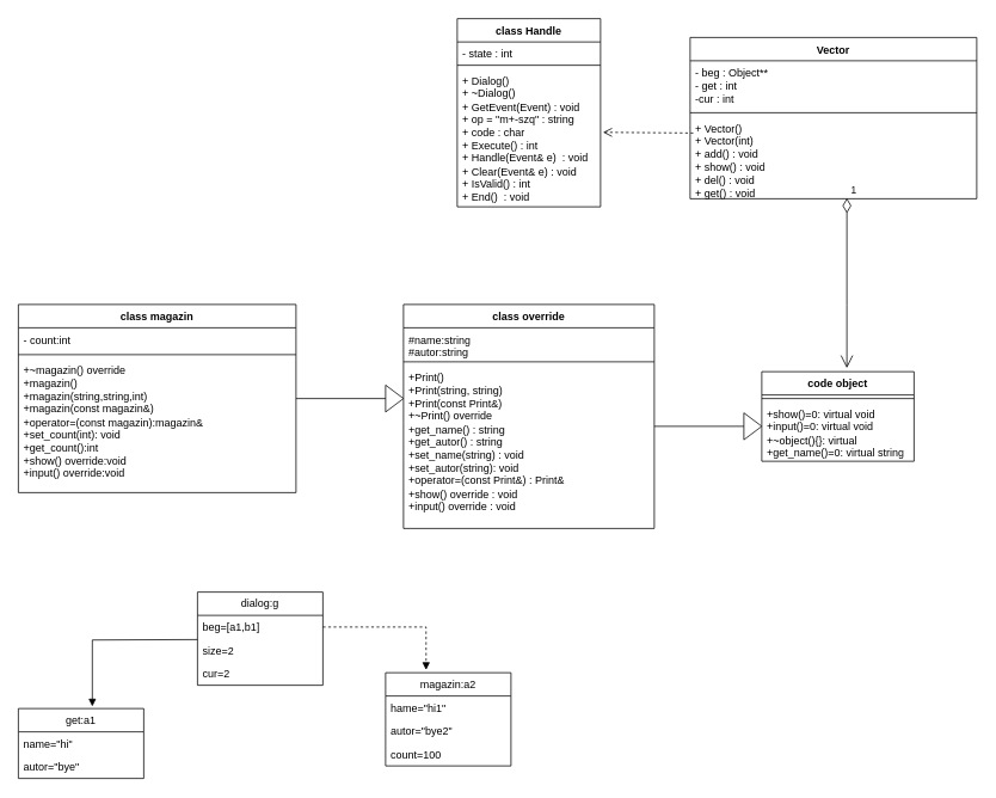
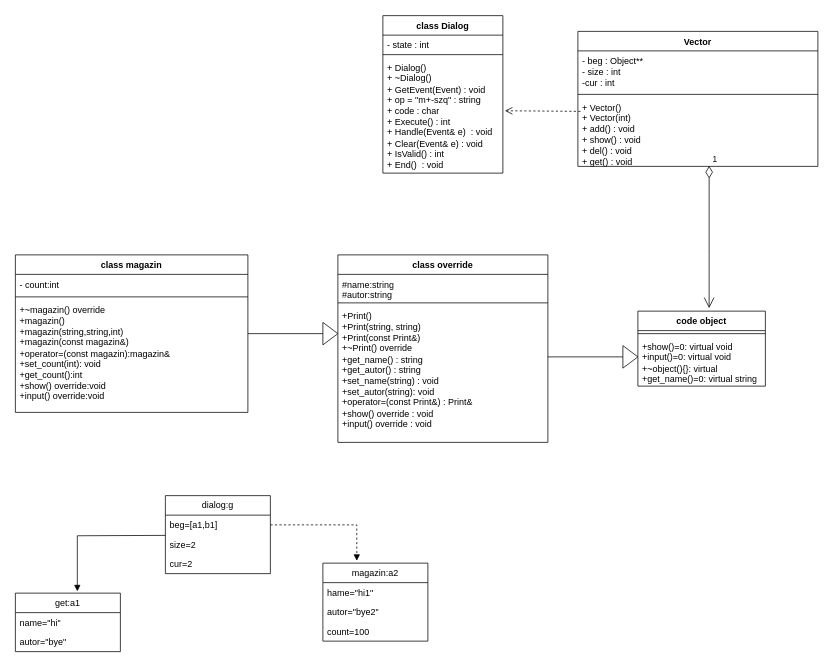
  <mxCell id="0" />
  <mxCell id="1" parent="0" />
  <mxCell id="2" value="code object" style="swimlane;fontStyle=1;align=center;verticalAlign=top;childLayout=stackLayout;horizontal=1;startSize=26;horizontalStack=0;resizeParent=1;resizeParentMax=0;resizeLast=0;collapsible=1;marginBottom=0;whiteSpace=wrap;html=1;" parent="1" vertex="1"><mxGeometry x="850" y="414" width="170" height="100" as="geometry" /></mxCell>
  <mxCell id="3" value="" style="line;strokeWidth=1;fillColor=none;align=left;verticalAlign=middle;spacingTop=-1;spacingLeft=3;spacingRight=3;rotatable=0;labelPosition=right;points=[];portConstraint=eastwest;strokeColor=inherit;" parent="2" vertex="1"><mxGeometry y="26" width="170" height="8" as="geometry" /></mxCell>
  <mxCell id="4" value="&lt;div&gt;+show()=0:&amp;nbsp;&lt;span style=&quot;background-color: transparent; color: light-dark(rgb(0, 0, 0), rgb(255, 255, 255));&quot;&gt;virtual void&lt;/span&gt;&lt;/div&gt;&lt;div&gt;&lt;span style=&quot;background-color: transparent; color: light-dark(rgb(0, 0, 0), rgb(255, 255, 255));&quot;&gt;+input()=0:&amp;nbsp;&lt;/span&gt;&lt;span style=&quot;background-color: transparent; color: light-dark(rgb(0, 0, 0), rgb(255, 255, 255));&quot;&gt;virtual void&lt;/span&gt;&lt;/div&gt;&lt;div&gt;&lt;span style=&quot;background-color: transparent; color: light-dark(rgb(0, 0, 0), rgb(255, 255, 255));&quot;&gt;+~object(){}:&amp;nbsp;&lt;/span&gt;&lt;span style=&quot;background-color: transparent; color: light-dark(rgb(0, 0, 0), rgb(255, 255, 255));&quot;&gt;virtual&lt;/span&gt;&lt;/div&gt;&lt;div&gt;&lt;span style=&quot;background-color: transparent; color: light-dark(rgb(0, 0, 0), rgb(255, 255, 255));&quot;&gt;+get_name()=0:&amp;nbsp;&lt;/span&gt;&lt;span style=&quot;background-color: transparent; color: light-dark(rgb(0, 0, 0), rgb(255, 255, 255));&quot;&gt;virtual string&lt;/span&gt;&lt;/div&gt;" style="text;strokeColor=none;fillColor=none;align=left;verticalAlign=top;spacingLeft=4;spacingRight=4;overflow=hidden;rotatable=0;points=[[0,0.5],[1,0.5]];portConstraint=eastwest;whiteSpace=wrap;html=1;" parent="2" vertex="1"><mxGeometry y="34" width="170" height="66" as="geometry" /></mxCell>
  <mxCell id="5" value="class override" style="swimlane;fontStyle=1;align=center;verticalAlign=top;childLayout=stackLayout;horizontal=1;startSize=26;horizontalStack=0;resizeParent=1;resizeParentMax=0;resizeLast=0;collapsible=1;marginBottom=0;whiteSpace=wrap;html=1;" parent="1" vertex="1"><mxGeometry x="450" y="339" width="280" height="250" as="geometry"><mxRectangle x="-150" y="400" width="90" height="30" as="alternateBounds" /></mxGeometry></mxCell>
  <mxCell id="6" value="&lt;div&gt;#name:string&lt;/div&gt;&lt;div&gt;&lt;span style=&quot;background-color: transparent; color: light-dark(rgb(0, 0, 0), rgb(255, 255, 255));&quot;&gt;#autor:string&lt;/span&gt;&lt;/div&gt;" style="text;strokeColor=none;fillColor=none;align=left;verticalAlign=top;spacingLeft=4;spacingRight=4;overflow=hidden;rotatable=0;points=[[0,0.5],[1,0.5]];portConstraint=eastwest;whiteSpace=wrap;html=1;" parent="5" vertex="1"><mxGeometry y="26" width="280" height="34" as="geometry" /></mxCell>
  <mxCell id="7" value="" style="line;strokeWidth=1;fillColor=none;align=left;verticalAlign=middle;spacingTop=-1;spacingLeft=3;spacingRight=3;rotatable=0;labelPosition=right;points=[];portConstraint=eastwest;strokeColor=inherit;" parent="5" vertex="1"><mxGeometry y="60" width="280" height="8" as="geometry" /></mxCell>
  <mxCell id="8" value="&lt;div&gt;+Print()&amp;nbsp; &amp;nbsp; &amp;nbsp; &amp;nbsp; &amp;nbsp;&amp;nbsp;&lt;/div&gt;&lt;div&gt;&lt;span style=&quot;background-color: transparent; color: light-dark(rgb(0, 0, 0), rgb(255, 255, 255));&quot;&gt;+Print(string, string)&lt;/span&gt;&lt;/div&gt;&lt;div&gt;&lt;span style=&quot;background-color: transparent; color: light-dark(rgb(0, 0, 0), rgb(255, 255, 255));&quot;&gt;+Print(const Print&amp;amp;)&lt;/span&gt;&lt;/div&gt;&lt;div&gt;&lt;span style=&quot;background-color: transparent; color: light-dark(rgb(0, 0, 0), rgb(255, 255, 255));&quot;&gt;+~Print() override&lt;/span&gt;&lt;/div&gt;&lt;div&gt;&lt;span style=&quot;background-color: transparent; color: light-dark(rgb(0, 0, 0), rgb(255, 255, 255));&quot;&gt;+get_name() : string&lt;/span&gt;&lt;/div&gt;&lt;div&gt;&lt;span style=&quot;background-color: transparent; color: light-dark(rgb(0, 0, 0), rgb(255, 255, 255));&quot;&gt;+get_autor() : string&lt;/span&gt;&lt;/div&gt;&lt;div&gt;&lt;span style=&quot;background-color: transparent; color: light-dark(rgb(0, 0, 0), rgb(255, 255, 255));&quot;&gt;+set_name(string) : void&lt;/span&gt;&lt;/div&gt;&lt;div&gt;&lt;span style=&quot;background-color: transparent; color: light-dark(rgb(0, 0, 0), rgb(255, 255, 255));&quot;&gt;+set_autor(string): void&lt;/span&gt;&lt;/div&gt;&lt;div&gt;&lt;span style=&quot;background-color: transparent; color: light-dark(rgb(0, 0, 0), rgb(255, 255, 255));&quot;&gt;+operator=(const Print&amp;amp;) : Print&amp;amp;&lt;/span&gt;&lt;/div&gt;&lt;div&gt;&lt;span style=&quot;background-color: transparent; color: light-dark(rgb(0, 0, 0), rgb(255, 255, 255));&quot;&gt;+show() override : void&lt;/span&gt;&lt;/div&gt;&lt;div&gt;&lt;span style=&quot;background-color: transparent; color: light-dark(rgb(0, 0, 0), rgb(255, 255, 255));&quot;&gt;+input() override : void&lt;/span&gt;&lt;/div&gt;" style="text;strokeColor=none;fillColor=none;align=left;verticalAlign=top;spacingLeft=4;spacingRight=4;overflow=hidden;rotatable=0;points=[[0,0.5],[1,0.5]];portConstraint=eastwest;whiteSpace=wrap;html=1;" parent="5" vertex="1"><mxGeometry y="68" width="280" height="182" as="geometry" /></mxCell>
  <mxCell id="9" value="class magazin" style="swimlane;fontStyle=1;align=center;verticalAlign=top;childLayout=stackLayout;horizontal=1;startSize=26;horizontalStack=0;resizeParent=1;resizeParentMax=0;resizeLast=0;collapsible=1;marginBottom=0;whiteSpace=wrap;html=1;" parent="1" vertex="1"><mxGeometry x="20" y="339" width="310" height="210" as="geometry" /></mxCell>
  <mxCell id="10" value="- count:int" style="text;strokeColor=none;fillColor=none;align=left;verticalAlign=top;spacingLeft=4;spacingRight=4;overflow=hidden;rotatable=0;points=[[0,0.5],[1,0.5]];portConstraint=eastwest;whiteSpace=wrap;html=1;" parent="9" vertex="1"><mxGeometry y="26" width="310" height="26" as="geometry" /></mxCell>
  <mxCell id="11" value="" style="line;strokeWidth=1;fillColor=none;align=left;verticalAlign=middle;spacingTop=-1;spacingLeft=3;spacingRight=3;rotatable=0;labelPosition=right;points=[];portConstraint=eastwest;strokeColor=inherit;" parent="9" vertex="1"><mxGeometry y="52" width="310" height="8" as="geometry" /></mxCell>
  <mxCell id="12" value="&lt;div&gt;+~magazin() override&lt;/div&gt;&lt;div&gt;&lt;span style=&quot;background-color: transparent; color: light-dark(rgb(0, 0, 0), rgb(255, 255, 255));&quot;&gt;+magazin()&lt;/span&gt;&lt;/div&gt;&lt;div&gt;&lt;span style=&quot;background-color: transparent; color: light-dark(rgb(0, 0, 0), rgb(255, 255, 255));&quot;&gt;+magazin(string,string,int&lt;/span&gt;&lt;span style=&quot;background-color: transparent; color: light-dark(rgb(0, 0, 0), rgb(255, 255, 255));&quot;&gt;)&lt;/span&gt;&lt;/div&gt;&lt;div&gt;&lt;span style=&quot;background-color: transparent; color: light-dark(rgb(0, 0, 0), rgb(255, 255, 255));&quot;&gt;+magazin(const magazin&amp;amp;)&lt;/span&gt;&lt;/div&gt;&lt;div&gt;&lt;span style=&quot;background-color: transparent; color: light-dark(rgb(0, 0, 0), rgb(255, 255, 255));&quot;&gt;+operator=(const magazin):&lt;/span&gt;&lt;span style=&quot;background-color: transparent; color: light-dark(rgb(0, 0, 0), rgb(255, 255, 255));&quot;&gt;magazin&amp;amp;&lt;/span&gt;&lt;/div&gt;&lt;div&gt;&lt;span style=&quot;background-color: transparent; color: light-dark(rgb(0, 0, 0), rgb(255, 255, 255));&quot;&gt;+set_count(int):&amp;nbsp;&lt;/span&gt;&lt;span style=&quot;background-color: transparent; color: light-dark(rgb(0, 0, 0), rgb(255, 255, 255));&quot;&gt;void&lt;/span&gt;&lt;span style=&quot;background-color: transparent; color: light-dark(rgb(0, 0, 0), rgb(255, 255, 255));&quot;&gt;&amp;nbsp;&lt;/span&gt;&lt;/div&gt;&lt;div&gt;&lt;span style=&quot;background-color: transparent; color: light-dark(rgb(0, 0, 0), rgb(255, 255, 255));&quot;&gt;+get_count():&lt;/span&gt;&lt;span style=&quot;background-color: transparent; color: light-dark(rgb(0, 0, 0), rgb(255, 255, 255));&quot;&gt;int&lt;/span&gt;&lt;/div&gt;&lt;div&gt;&lt;span style=&quot;background-color: transparent; color: light-dark(rgb(0, 0, 0), rgb(255, 255, 255));&quot;&gt;+show() override:&lt;/span&gt;&lt;span style=&quot;background-color: transparent; color: light-dark(rgb(0, 0, 0), rgb(255, 255, 255));&quot;&gt;void&lt;/span&gt;&lt;/div&gt;&lt;div&gt;&lt;span style=&quot;background-color: transparent; color: light-dark(rgb(0, 0, 0), rgb(255, 255, 255));&quot;&gt;+input() override&lt;/span&gt;&lt;span style=&quot;background-color: transparent; color: light-dark(rgb(0, 0, 0), rgb(255, 255, 255));&quot;&gt;:&lt;/span&gt;&lt;span style=&quot;background-color: transparent; color: light-dark(rgb(0, 0, 0), rgb(255, 255, 255));&quot;&gt;void&lt;/span&gt;&lt;/div&gt;" style="text;strokeColor=none;fillColor=none;align=left;verticalAlign=top;spacingLeft=4;spacingRight=4;overflow=hidden;rotatable=0;points=[[0,0.5],[1,0.5]];portConstraint=eastwest;whiteSpace=wrap;html=1;" parent="9" vertex="1"><mxGeometry y="60" width="310" height="150" as="geometry" /></mxCell>
  <mxCell id="13" value="Vector" style="swimlane;fontStyle=1;align=center;verticalAlign=top;childLayout=stackLayout;horizontal=1;startSize=26;horizontalStack=0;resizeParent=1;resizeParentMax=0;resizeLast=0;collapsible=1;marginBottom=0;whiteSpace=wrap;html=1;" parent="1" vertex="1"><mxGeometry x="770" y="41" width="320" height="180" as="geometry"><mxRectangle x="850" y="330" width="80" height="30" as="alternateBounds" /></mxGeometry></mxCell>
- <mxCell id="14" value="-&amp;nbsp;beg :&amp;nbsp;Object**&amp;nbsp;&lt;div&gt;- get : int&lt;/div&gt;&lt;div&gt;-cur : int&lt;/div&gt;&lt;div&gt;&lt;br&gt;&lt;/div&gt;" style="text;strokeColor=none;fillColor=none;align=left;verticalAlign=top;spacingLeft=4;spacingRight=4;overflow=hidden;rotatable=0;points=[[0,0.5],[1,0.5]];portConstraint=eastwest;whiteSpace=wrap;html=1;" parent="13" vertex="1"><mxGeometry y="26" width="320" height="54" as="geometry" /></mxCell>
+ <mxCell id="14" value="-&amp;nbsp;beg :&amp;nbsp;Object**&amp;nbsp;&lt;div&gt;- size : int&lt;/div&gt;&lt;div&gt;-cur : int&lt;/div&gt;&lt;div&gt;&lt;br&gt;&lt;/div&gt;" style="text;strokeColor=none;fillColor=none;align=left;verticalAlign=top;spacingLeft=4;spacingRight=4;overflow=hidden;rotatable=0;points=[[0,0.5],[1,0.5]];portConstraint=eastwest;whiteSpace=wrap;html=1;" parent="13" vertex="1"><mxGeometry y="26" width="320" height="54" as="geometry" /></mxCell>
  <mxCell id="15" value="" style="line;strokeWidth=1;fillColor=none;align=left;verticalAlign=middle;spacingTop=-1;spacingLeft=3;spacingRight=3;rotatable=0;labelPosition=right;points=[];portConstraint=eastwest;strokeColor=inherit;" parent="13" vertex="1"><mxGeometry y="80" width="320" height="8" as="geometry" /></mxCell>
  <mxCell id="16" value="+ Vector()&lt;div&gt;+ Vector(int)&lt;/div&gt;&lt;div&gt;+ add() : void&lt;/div&gt;&lt;div&gt;+ show() : void&lt;/div&gt;&lt;div&gt;+ del() : void&lt;/div&gt;&lt;div&gt;+ get() : void&lt;/div&gt;" style="text;strokeColor=none;fillColor=none;align=left;verticalAlign=top;spacingLeft=4;spacingRight=4;overflow=hidden;rotatable=0;points=[[0,0.5],[1,0.5]];portConstraint=eastwest;whiteSpace=wrap;html=1;" parent="13" vertex="1"><mxGeometry y="88" width="320" height="92" as="geometry" /></mxCell>
- <mxCell id="17" value="class Handle" style="swimlane;fontStyle=1;align=center;verticalAlign=top;childLayout=stackLayout;horizontal=1;startSize=26;horizontalStack=0;resizeParent=1;resizeParentMax=0;resizeLast=0;collapsible=1;marginBottom=0;whiteSpace=wrap;html=1;" parent="1" vertex="1"><mxGeometry x="510" y="20" width="160" height="210" as="geometry" /></mxCell>
+ <mxCell id="17" value="class Dialog" style="swimlane;fontStyle=1;align=center;verticalAlign=top;childLayout=stackLayout;horizontal=1;startSize=26;horizontalStack=0;resizeParent=1;resizeParentMax=0;resizeLast=0;collapsible=1;marginBottom=0;whiteSpace=wrap;html=1;" parent="1" vertex="1"><mxGeometry x="510" y="20" width="160" height="210" as="geometry" /></mxCell>
  <mxCell id="18" value="- state : int" style="text;strokeColor=none;fillColor=none;align=left;verticalAlign=top;spacingLeft=4;spacingRight=4;overflow=hidden;rotatable=0;points=[[0,0.5],[1,0.5]];portConstraint=eastwest;whiteSpace=wrap;html=1;" parent="17" vertex="1"><mxGeometry y="26" width="160" height="22" as="geometry" /></mxCell>
  <mxCell id="19" value="" style="line;strokeWidth=1;fillColor=none;align=left;verticalAlign=middle;spacingTop=-1;spacingLeft=3;spacingRight=3;rotatable=0;labelPosition=right;points=[];portConstraint=eastwest;strokeColor=inherit;" parent="17" vertex="1"><mxGeometry y="48" width="160" height="8" as="geometry" /></mxCell>
  <mxCell id="20" value="+ Dialog()&lt;div&gt;+ ~Dialog()&lt;/div&gt;&lt;div&gt;+ GetEvent(Event) :&amp;nbsp;&lt;span style=&quot;background-color: transparent; color: light-dark(rgb(0, 0, 0), rgb(255, 255, 255));&quot;&gt;void&lt;/span&gt;&lt;/div&gt;&lt;div&gt;&lt;div&gt;+ op = &quot;m+-szq&quot; : string&lt;/div&gt;&lt;div&gt;&lt;span style=&quot;background-color: transparent; color: light-dark(rgb(0, 0, 0), rgb(255, 255, 255));&quot;&gt;+ code :&amp;nbsp;&lt;/span&gt;&lt;span style=&quot;background-color: transparent; color: light-dark(rgb(0, 0, 0), rgb(255, 255, 255));&quot;&gt;char&lt;/span&gt;&lt;/div&gt;&lt;/div&gt;&lt;div&gt;&lt;span style=&quot;background-color: transparent;&quot;&gt;+ Execute() :&amp;nbsp;&lt;/span&gt;&lt;span style=&quot;background-color: transparent; color: light-dark(rgb(0, 0, 0), rgb(255, 255, 255));&quot;&gt;int&lt;/span&gt;&lt;/div&gt;&lt;div&gt;&lt;span style=&quot;background-color: transparent;&quot;&gt;+ Handle(Event&amp;amp; e)&amp;nbsp;&lt;/span&gt;&lt;span style=&quot;background-color: transparent; color: light-dark(rgb(0, 0, 0), rgb(255, 255, 255));&quot;&gt;&amp;nbsp;&lt;/span&gt;&lt;span style=&quot;background-color: transparent; color: light-dark(rgb(0, 0, 0), rgb(255, 255, 255));&quot;&gt;:&amp;nbsp;&lt;/span&gt;&lt;span style=&quot;background-color: transparent; color: light-dark(rgb(0, 0, 0), rgb(255, 255, 255));&quot;&gt;void&lt;/span&gt;&lt;/div&gt;&lt;div&gt;&lt;span style=&quot;background-color: transparent;&quot;&gt;+ Clear(Event&amp;amp; e)&lt;/span&gt;&lt;span style=&quot;background-color: transparent; color: light-dark(rgb(0, 0, 0), rgb(255, 255, 255));&quot;&gt;&amp;nbsp;&lt;/span&gt;&lt;span style=&quot;background-color: transparent; color: light-dark(rgb(0, 0, 0), rgb(255, 255, 255));&quot;&gt;:&amp;nbsp;&lt;/span&gt;&lt;span style=&quot;background-color: transparent; color: light-dark(rgb(0, 0, 0), rgb(255, 255, 255));&quot;&gt;void&lt;/span&gt;&lt;/div&gt;&lt;div&gt;&lt;span style=&quot;background-color: transparent;&quot;&gt;+ IsValid()&lt;/span&gt;&lt;span style=&quot;background-color: transparent; color: light-dark(rgb(0, 0, 0), rgb(255, 255, 255));&quot;&gt;&amp;nbsp;:&amp;nbsp;&lt;/span&gt;&lt;span style=&quot;background-color: transparent; color: light-dark(rgb(0, 0, 0), rgb(255, 255, 255));&quot;&gt;int&lt;/span&gt;&lt;/div&gt;&lt;div&gt;&lt;span style=&quot;background-color: transparent;&quot;&gt;+ End()&amp;nbsp;&lt;/span&gt;&lt;span style=&quot;background-color: transparent; color: light-dark(rgb(0, 0, 0), rgb(255, 255, 255));&quot;&gt;&amp;nbsp;&lt;/span&gt;&lt;span style=&quot;background-color: transparent; color: light-dark(rgb(0, 0, 0), rgb(255, 255, 255));&quot;&gt;:&amp;nbsp;&lt;/span&gt;&lt;span style=&quot;background-color: transparent; color: light-dark(rgb(0, 0, 0), rgb(255, 255, 255));&quot;&gt;void&lt;/span&gt;&lt;/div&gt;" style="text;strokeColor=none;fillColor=none;align=left;verticalAlign=top;spacingLeft=4;spacingRight=4;overflow=hidden;rotatable=0;points=[[0,0.5],[1,0.5]];portConstraint=eastwest;whiteSpace=wrap;html=1;" parent="17" vertex="1"><mxGeometry y="56" width="160" height="154" as="geometry" /></mxCell>
  <mxCell id="21" value="" style="triangle;whiteSpace=wrap;html=1;direction=east;" parent="1" vertex="1"><mxGeometry x="830" y="460" width="20" height="30" as="geometry" /></mxCell>
  <mxCell id="22" value="" style="endArrow=none;html=1;rounded=0;entryX=0;entryY=0.5;entryDx=0;entryDy=0;" parent="1" target="21" edge="1"><mxGeometry width="50" height="50" relative="1" as="geometry"><mxPoint x="730" y="475" as="sourcePoint" /><mxPoint x="830" y="436" as="targetPoint" /></mxGeometry></mxCell>
  <mxCell id="23" value="" style="triangle;whiteSpace=wrap;html=1;direction=east;" parent="1" vertex="1"><mxGeometry x="430" y="429" width="20" height="30" as="geometry" /></mxCell>
  <mxCell id="24" value="" style="endArrow=none;html=1;rounded=0;entryX=0;entryY=0.5;entryDx=0;entryDy=0;" parent="1" target="23" edge="1"><mxGeometry width="50" height="50" relative="1" as="geometry"><mxPoint x="330" y="444" as="sourcePoint" /><mxPoint x="430" y="405" as="targetPoint" /></mxGeometry></mxCell>
  <mxCell id="25" value="1" style="endArrow=open;html=1;endSize=12;startArrow=diamondThin;startSize=14;startFill=0;edgeStyle=orthogonalEdgeStyle;align=left;verticalAlign=bottom;rounded=0;exitX=0.547;exitY=0.992;exitDx=0;exitDy=0;exitPerimeter=0;" parent="1" source="16" edge="1"><mxGeometry x="-1" y="3" relative="1" as="geometry"><mxPoint x="520" y="270" as="sourcePoint" /><mxPoint x="945" y="410" as="targetPoint" /><Array as="points"><mxPoint x="945" y="340" /><mxPoint x="945" y="340" /></Array></mxGeometry></mxCell>
  <mxCell id="26" value="" style="html=1;verticalAlign=bottom;endArrow=open;dashed=1;endSize=8;curved=0;rounded=0;exitX=0.011;exitY=0.203;exitDx=0;exitDy=0;exitPerimeter=0;entryX=1.017;entryY=0.46;entryDx=0;entryDy=0;entryPerimeter=0;" parent="1" source="16" target="20" edge="1"><mxGeometry relative="1" as="geometry"><mxPoint x="720" y="270" as="sourcePoint" /><mxPoint x="680" y="150" as="targetPoint" /></mxGeometry></mxCell>
  <mxCell id="27" value="dialog:g" style="swimlane;fontStyle=0;childLayout=stackLayout;horizontal=1;startSize=26;fillColor=none;horizontalStack=0;resizeParent=1;resizeParentMax=0;resizeLast=0;collapsible=1;marginBottom=0;whiteSpace=wrap;html=1;" vertex="1" parent="1"><mxGeometry x="220" y="660" width="140" height="104" as="geometry" /></mxCell>
  <mxCell id="28" value="beg=[a1,b1]" style="text;strokeColor=none;fillColor=none;align=left;verticalAlign=top;spacingLeft=4;spacingRight=4;overflow=hidden;rotatable=0;points=[[0,0.5],[1,0.5]];portConstraint=eastwest;whiteSpace=wrap;html=1;" vertex="1" parent="27"><mxGeometry y="26" width="140" height="26" as="geometry" /></mxCell>
  <mxCell id="29" value="" style="endArrow=block;endFill=1;html=1;edgeStyle=orthogonalEdgeStyle;align=left;verticalAlign=top;rounded=0;exitX=1;exitY=0.5;exitDx=0;exitDy=0;entryX=0.59;entryY=-0.03;entryDx=0;entryDy=0;entryPerimeter=0;" edge="1" parent="27" target="36"><mxGeometry x="-1" relative="1" as="geometry"><mxPoint y="53" as="sourcePoint" /><mxPoint x="70" y="104" as="targetPoint" /></mxGeometry></mxCell>
  <mxCell id="30" value="size=2" style="text;strokeColor=none;fillColor=none;align=left;verticalAlign=top;spacingLeft=4;spacingRight=4;overflow=hidden;rotatable=0;points=[[0,0.5],[1,0.5]];portConstraint=eastwest;whiteSpace=wrap;html=1;" vertex="1" parent="27"><mxGeometry y="52" width="140" height="26" as="geometry" /></mxCell>
  <mxCell id="31" value="cur=2" style="text;strokeColor=none;fillColor=none;align=left;verticalAlign=top;spacingLeft=4;spacingRight=4;overflow=hidden;rotatable=0;points=[[0,0.5],[1,0.5]];portConstraint=eastwest;whiteSpace=wrap;html=1;" vertex="1" parent="27"><mxGeometry y="78" width="140" height="26" as="geometry" /></mxCell>
  <mxCell id="32" value="magazin:a2" style="swimlane;fontStyle=0;childLayout=stackLayout;horizontal=1;startSize=26;fillColor=none;horizontalStack=0;resizeParent=1;resizeParentMax=0;resizeLast=0;collapsible=1;marginBottom=0;whiteSpace=wrap;html=1;" vertex="1" parent="1"><mxGeometry x="430" y="750" width="140" height="104" as="geometry" /></mxCell>
  <mxCell id="33" value="hame=&quot;hi1&quot;" style="text;strokeColor=none;fillColor=none;align=left;verticalAlign=top;spacingLeft=4;spacingRight=4;overflow=hidden;rotatable=0;points=[[0,0.5],[1,0.5]];portConstraint=eastwest;whiteSpace=wrap;html=1;" vertex="1" parent="32"><mxGeometry y="26" width="140" height="26" as="geometry" /></mxCell>
  <mxCell id="34" value="autor=&quot;bye2&quot;" style="text;strokeColor=none;fillColor=none;align=left;verticalAlign=top;spacingLeft=4;spacingRight=4;overflow=hidden;rotatable=0;points=[[0,0.5],[1,0.5]];portConstraint=eastwest;whiteSpace=wrap;html=1;" vertex="1" parent="32"><mxGeometry y="52" width="140" height="26" as="geometry" /></mxCell>
  <mxCell id="35" value="count=100" style="text;strokeColor=none;fillColor=none;align=left;verticalAlign=top;spacingLeft=4;spacingRight=4;overflow=hidden;rotatable=0;points=[[0,0.5],[1,0.5]];portConstraint=eastwest;whiteSpace=wrap;html=1;" vertex="1" parent="32"><mxGeometry y="78" width="140" height="26" as="geometry" /></mxCell>
  <mxCell id="36" value="get:a1" style="swimlane;fontStyle=0;childLayout=stackLayout;horizontal=1;startSize=26;fillColor=none;horizontalStack=0;resizeParent=1;resizeParentMax=0;resizeLast=0;collapsible=1;marginBottom=0;whiteSpace=wrap;html=1;" vertex="1" parent="1"><mxGeometry x="20" y="790" width="140" height="78" as="geometry" /></mxCell>
  <mxCell id="37" value="name=&quot;hi&quot;" style="text;strokeColor=none;fillColor=none;align=left;verticalAlign=top;spacingLeft=4;spacingRight=4;overflow=hidden;rotatable=0;points=[[0,0.5],[1,0.5]];portConstraint=eastwest;whiteSpace=wrap;html=1;" vertex="1" parent="36"><mxGeometry y="26" width="140" height="26" as="geometry" /></mxCell>
  <mxCell id="38" value="autor=&quot;bye&quot;" style="text;strokeColor=none;fillColor=none;align=left;verticalAlign=top;spacingLeft=4;spacingRight=4;overflow=hidden;rotatable=0;points=[[0,0.5],[1,0.5]];portConstraint=eastwest;whiteSpace=wrap;html=1;" vertex="1" parent="36"><mxGeometry y="52" width="140" height="26" as="geometry" /></mxCell>
  <mxCell id="39" value="" style="endArrow=block;endFill=1;html=1;edgeStyle=orthogonalEdgeStyle;align=left;verticalAlign=top;rounded=0;exitX=1;exitY=0.5;exitDx=0;exitDy=0;entryX=0.323;entryY=-0.03;entryDx=0;entryDy=0;entryPerimeter=0;dashed=1;" edge="1" parent="1" source="28" target="32"><mxGeometry x="-1" relative="1" as="geometry"><mxPoint x="380" y="690" as="sourcePoint" /><mxPoint x="540" y="690" as="targetPoint" /></mxGeometry></mxCell>
